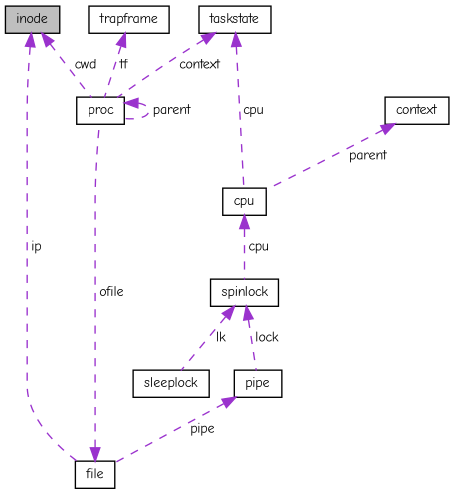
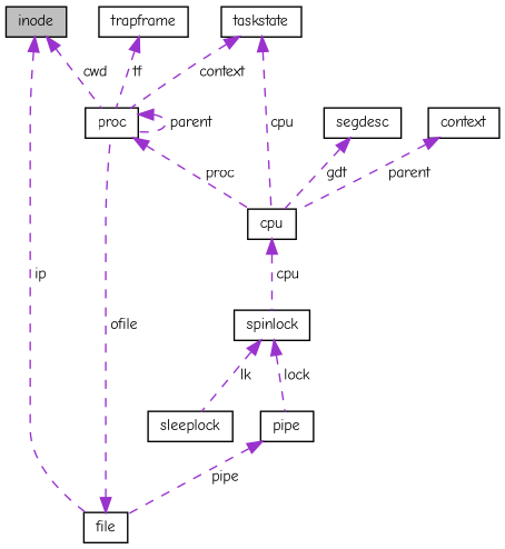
  digraph {
    fontname="Comic Neue"
    node [color=black fillcolor=white fontname="Comic Neue" fontsize=10 shape=record style=filled]
    edge [color=darkorchid3 dir=back fontname="Comic Neue" fontsize=10 labelfontname=Helvetica labelfontsize=10 style=dashed]
    n1 [fillcolor=grey75 fontcolor=black height=0.2 label=inode width=0.4]
    n2 [height=0.2 label=proc width=0.4]
    n3 [height=0.2 label=file width=0.4]
    n4 [height=0.2 label=cpu width=0.4]
    n5 [height=0.2 label=sleeplock width=0.4]
    n6 [height=0.2 label=spinlock width=0.4]
    n7 [height=0.2 label=pipe width=0.4]
+   n8 [height=0.2 label=segdesc width=0.4]
    n9 [height=0.2 label=context width=0.4]
    n10 [height=0.2 label=trapframe width=0.4]
    n11 [height=0.2 label=taskstate width=0.4]
    n1 -> n2 [label=" cwd"]
    n1 -> n3 [label=" ip"]
    n2 -> n2 [label=" parent"]
+   n2 -> n4 [label=" proc"]
    n3 -> n2 [label=" ofile"]
    n4 -> n6 [label=" cpu"]
    n6 -> n5 [label=" lk"]
    n6 -> n7 [label=" lock"]
    n7 -> n3 [label=" pipe"]
+   n8 -> n4 [label=" gdt"]
    n9 -> n4 [label=" parent"]
    n10 -> n2 [label=" tf"]
    n11 -> n2 [label=" context"]
    n11 -> n4 [label=" cpu"]
  }
